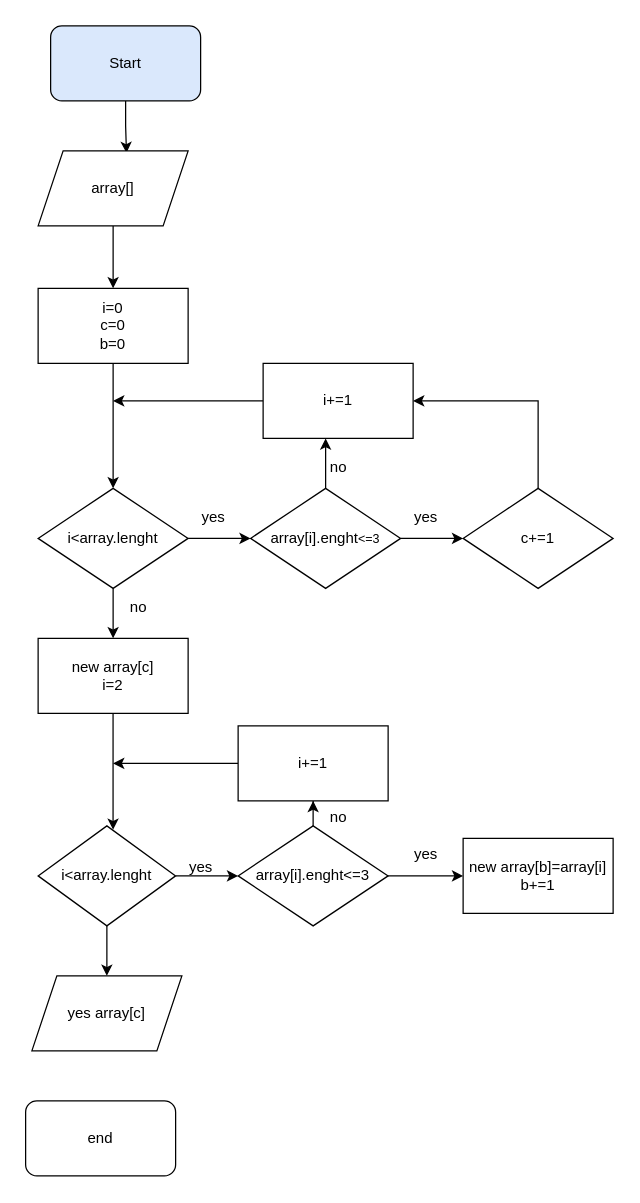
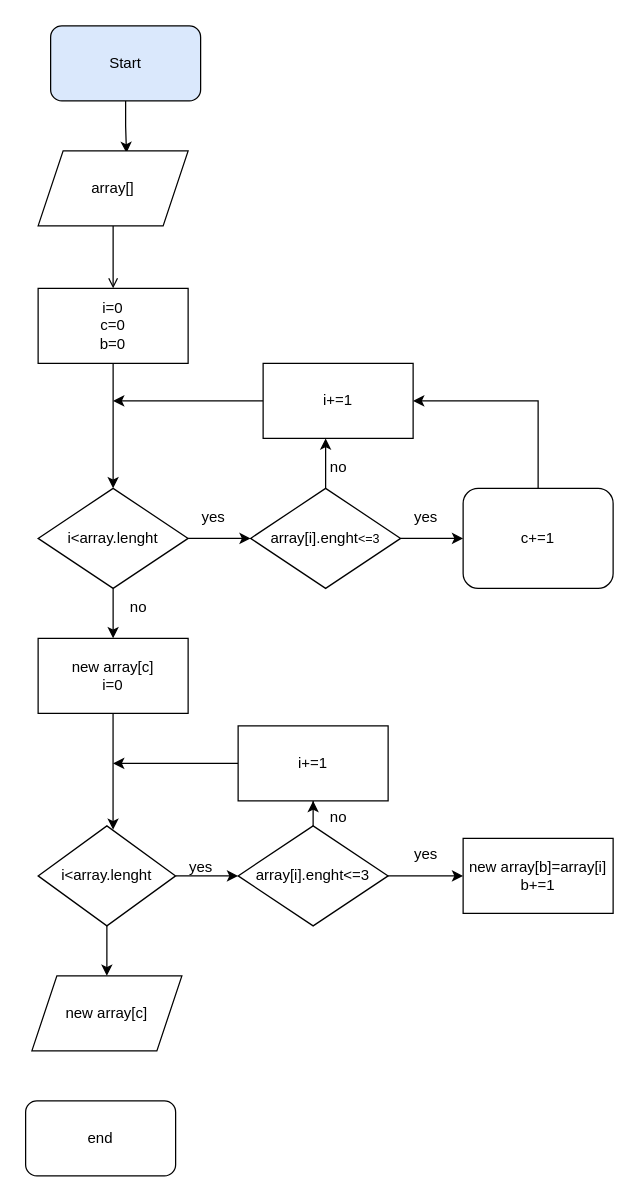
  <mxCell id="0" />
  <mxCell id="1" parent="0" />
  <mxCell id="2" style="edgeStyle=orthogonalEdgeStyle;rounded=0;orthogonalLoop=1;jettySize=auto;html=1;entryX=0.589;entryY=0.028;entryDx=0;entryDy=0;entryPerimeter=0;" edge="1" parent="1" source="3" target="5"><mxGeometry relative="1" as="geometry" /></mxCell>
  <mxCell id="3" value="Start" style="rounded=1;whiteSpace=wrap;html=1;fillColor=#dae8fc;" vertex="1" parent="1"><mxGeometry x="40" y="20" width="120" height="60" as="geometry" /></mxCell>
- <mxCell id="4" style="edgeStyle=orthogonalEdgeStyle;rounded=0;orthogonalLoop=1;jettySize=auto;html=1;entryX=0.5;entryY=0;entryDx=0;entryDy=0;" edge="1" parent="1" source="5" target="7"><mxGeometry relative="1" as="geometry" /></mxCell>
+ <mxCell id="4" style="edgeStyle=orthogonalEdgeStyle;rounded=0;orthogonalLoop=1;jettySize=auto;html=1;entryX=0.5;entryY=0;entryDx=0;entryDy=0;endArrow=open;" edge="1" parent="1" source="5" target="7"><mxGeometry relative="1" as="geometry" /></mxCell>
  <mxCell id="5" value="array[]" style="shape=parallelogram;perimeter=parallelogramPerimeter;whiteSpace=wrap;html=1;fixedSize=1;" vertex="1" parent="1"><mxGeometry x="30" y="120" width="120" height="60" as="geometry" /></mxCell>
  <mxCell id="6" style="edgeStyle=orthogonalEdgeStyle;rounded=0;orthogonalLoop=1;jettySize=auto;html=1;entryX=0.5;entryY=0;entryDx=0;entryDy=0;" edge="1" parent="1" source="7" target="12"><mxGeometry relative="1" as="geometry" /></mxCell>
  <mxCell id="7" value="i=0&lt;br&gt;c=0&lt;br&gt;b=0" style="rounded=0;whiteSpace=wrap;html=1;" vertex="1" parent="1"><mxGeometry x="30" y="230" width="120" height="60" as="geometry" /></mxCell>
  <mxCell id="8" style="edgeStyle=orthogonalEdgeStyle;rounded=0;orthogonalLoop=1;jettySize=auto;html=1;" edge="1" parent="1" source="9"><mxGeometry relative="1" as="geometry"><mxPoint x="90" y="320" as="targetPoint" /></mxGeometry></mxCell>
  <mxCell id="9" value="i+=1" style="rounded=0;whiteSpace=wrap;html=1;" vertex="1" parent="1"><mxGeometry x="210" y="290" width="120" height="60" as="geometry" /></mxCell>
  <mxCell id="10" style="edgeStyle=orthogonalEdgeStyle;rounded=0;orthogonalLoop=1;jettySize=auto;html=1;" edge="1" parent="1" source="12" target="15"><mxGeometry relative="1" as="geometry" /></mxCell>
  <mxCell id="11" style="edgeStyle=orthogonalEdgeStyle;rounded=0;orthogonalLoop=1;jettySize=auto;html=1;entryX=0.5;entryY=0;entryDx=0;entryDy=0;" edge="1" parent="1" source="12" target="19"><mxGeometry relative="1" as="geometry" /></mxCell>
  <mxCell id="12" value="i&amp;lt;array.lenght" style="rhombus;whiteSpace=wrap;html=1;" vertex="1" parent="1"><mxGeometry x="30" y="390" width="120" height="80" as="geometry" /></mxCell>
  <mxCell id="13" value="" style="edgeStyle=orthogonalEdgeStyle;rounded=0;orthogonalLoop=1;jettySize=auto;html=1;" edge="1" parent="1" source="15" target="17"><mxGeometry relative="1" as="geometry" /></mxCell>
  <mxCell id="14" value="" style="edgeStyle=orthogonalEdgeStyle;rounded=0;orthogonalLoop=1;jettySize=auto;html=1;" edge="1" parent="1" source="15" target="9"><mxGeometry relative="1" as="geometry"><Array as="points"><mxPoint x="260" y="360" /><mxPoint x="260" y="360" /></Array></mxGeometry></mxCell>
  <mxCell id="15" value="array[i].enght&lt;span style=&quot;font-size: 10px;&quot;&gt;&amp;lt;=3&lt;/span&gt;" style="rhombus;whiteSpace=wrap;html=1;" vertex="1" parent="1"><mxGeometry x="200" y="390" width="120" height="80" as="geometry" /></mxCell>
  <mxCell id="16" style="edgeStyle=orthogonalEdgeStyle;rounded=0;orthogonalLoop=1;jettySize=auto;html=1;entryX=1;entryY=0.5;entryDx=0;entryDy=0;" edge="1" parent="1" source="17" target="9"><mxGeometry relative="1" as="geometry"><Array as="points"><mxPoint x="430" y="320" /></Array></mxGeometry></mxCell>
- <mxCell id="17" value="c+=1" style="rhombus;whiteSpace=wrap;html=1;" vertex="1" parent="1"><mxGeometry x="370" y="390" width="120" height="80" as="geometry" /></mxCell>
+ <mxCell id="17" value="c+=1" style="whiteSpace=wrap;html=1;rounded=1;" vertex="1" parent="1"><mxGeometry x="370" y="390" width="120" height="80" as="geometry" /></mxCell>
  <mxCell id="18" style="edgeStyle=orthogonalEdgeStyle;rounded=0;orthogonalLoop=1;jettySize=auto;html=1;entryX=0.545;entryY=0.038;entryDx=0;entryDy=0;entryPerimeter=0;" edge="1" parent="1" source="19" target="27"><mxGeometry relative="1" as="geometry" /></mxCell>
- <mxCell id="19" value="new array[c]&lt;br&gt;i=2" style="rounded=0;whiteSpace=wrap;html=1;" vertex="1" parent="1"><mxGeometry x="30" y="510" width="120" height="60" as="geometry" /></mxCell>
+ <mxCell id="19" value="new array[c]&lt;br&gt;i=0" style="rounded=0;whiteSpace=wrap;html=1;" vertex="1" parent="1"><mxGeometry x="30" y="510" width="120" height="60" as="geometry" /></mxCell>
  <mxCell id="20" style="edgeStyle=orthogonalEdgeStyle;rounded=0;orthogonalLoop=1;jettySize=auto;html=1;" edge="1" parent="1" source="21"><mxGeometry relative="1" as="geometry"><mxPoint x="90" y="610" as="targetPoint" /></mxGeometry></mxCell>
  <mxCell id="21" value="i+=1" style="rounded=0;whiteSpace=wrap;html=1;" vertex="1" parent="1"><mxGeometry x="190" y="580" width="120" height="60" as="geometry" /></mxCell>
  <mxCell id="22" style="edgeStyle=orthogonalEdgeStyle;rounded=0;orthogonalLoop=1;jettySize=auto;html=1;entryX=0;entryY=0.5;entryDx=0;entryDy=0;" edge="1" parent="1" source="24" target="28"><mxGeometry relative="1" as="geometry" /></mxCell>
  <mxCell id="23" value="" style="edgeStyle=orthogonalEdgeStyle;rounded=0;orthogonalLoop=1;jettySize=auto;html=1;" edge="1" parent="1" source="24" target="21"><mxGeometry relative="1" as="geometry" /></mxCell>
  <mxCell id="24" value="array[i].enght&amp;lt;=3" style="rhombus;whiteSpace=wrap;html=1;" vertex="1" parent="1"><mxGeometry x="190" y="660" width="120" height="80" as="geometry" /></mxCell>
  <mxCell id="25" style="edgeStyle=orthogonalEdgeStyle;rounded=0;orthogonalLoop=1;jettySize=auto;html=1;" edge="1" parent="1" source="27" target="29"><mxGeometry relative="1" as="geometry" /></mxCell>
  <mxCell id="26" style="edgeStyle=orthogonalEdgeStyle;rounded=0;orthogonalLoop=1;jettySize=auto;html=1;entryX=0;entryY=0.5;entryDx=0;entryDy=0;" edge="1" parent="1" source="27" target="24"><mxGeometry relative="1" as="geometry" /></mxCell>
  <mxCell id="27" value="i&amp;lt;array.lenght" style="rhombus;whiteSpace=wrap;html=1;" vertex="1" parent="1"><mxGeometry x="30" y="660" width="110" height="80" as="geometry" /></mxCell>
  <mxCell id="28" value="new array[b]=array[i]&lt;br&gt;b+=1" style="rounded=0;whiteSpace=wrap;html=1;" vertex="1" parent="1"><mxGeometry x="370" y="670" width="120" height="60" as="geometry" /></mxCell>
- <mxCell id="29" value="yes array[c]" style="shape=parallelogram;perimeter=parallelogramPerimeter;whiteSpace=wrap;html=1;fixedSize=1;" vertex="1" parent="1"><mxGeometry x="25" y="780" width="120" height="60" as="geometry" /></mxCell>
+ <mxCell id="29" value="new array[c]" style="shape=parallelogram;perimeter=parallelogramPerimeter;whiteSpace=wrap;html=1;fixedSize=1;" vertex="1" parent="1"><mxGeometry x="25" y="780" width="120" height="60" as="geometry" /></mxCell>
  <mxCell id="30" value="end" style="rounded=1;whiteSpace=wrap;html=1;" vertex="1" parent="1"><mxGeometry x="20" y="880" width="120" height="60" as="geometry" /></mxCell>
  <mxCell id="31" value="no" style="text;html=1;align=center;verticalAlign=middle;resizable=0;points=[];autosize=1;strokeColor=none;fillColor=none;" vertex="1" parent="1"><mxGeometry x="250" y="358" width="40" height="30" as="geometry" /></mxCell>
  <mxCell id="32" value="yes" style="text;html=1;align=center;verticalAlign=middle;resizable=0;points=[];autosize=1;strokeColor=none;fillColor=none;" vertex="1" parent="1"><mxGeometry x="150" y="398" width="40" height="30" as="geometry" /></mxCell>
  <mxCell id="33" value="yes" style="text;html=1;align=center;verticalAlign=middle;resizable=0;points=[];autosize=1;strokeColor=none;fillColor=none;" vertex="1" parent="1"><mxGeometry x="320" y="398" width="40" height="30" as="geometry" /></mxCell>
  <mxCell id="34" value="no" style="text;html=1;align=center;verticalAlign=middle;resizable=0;points=[];autosize=1;strokeColor=none;fillColor=none;" vertex="1" parent="1"><mxGeometry x="250" y="638" width="40" height="30" as="geometry" /></mxCell>
  <mxCell id="35" value="yes" style="text;html=1;align=center;verticalAlign=middle;resizable=0;points=[];autosize=1;strokeColor=none;fillColor=none;" vertex="1" parent="1"><mxGeometry x="140" y="678" width="40" height="30" as="geometry" /></mxCell>
  <mxCell id="36" value="yes" style="text;html=1;align=center;verticalAlign=middle;resizable=0;points=[];autosize=1;strokeColor=none;fillColor=none;" vertex="1" parent="1"><mxGeometry x="320" y="668" width="40" height="30" as="geometry" /></mxCell>
  <mxCell id="37" value="no" style="text;html=1;align=center;verticalAlign=middle;resizable=0;points=[];autosize=1;strokeColor=none;fillColor=none;" vertex="1" parent="1"><mxGeometry x="90" y="470" width="40" height="30" as="geometry" /></mxCell>
